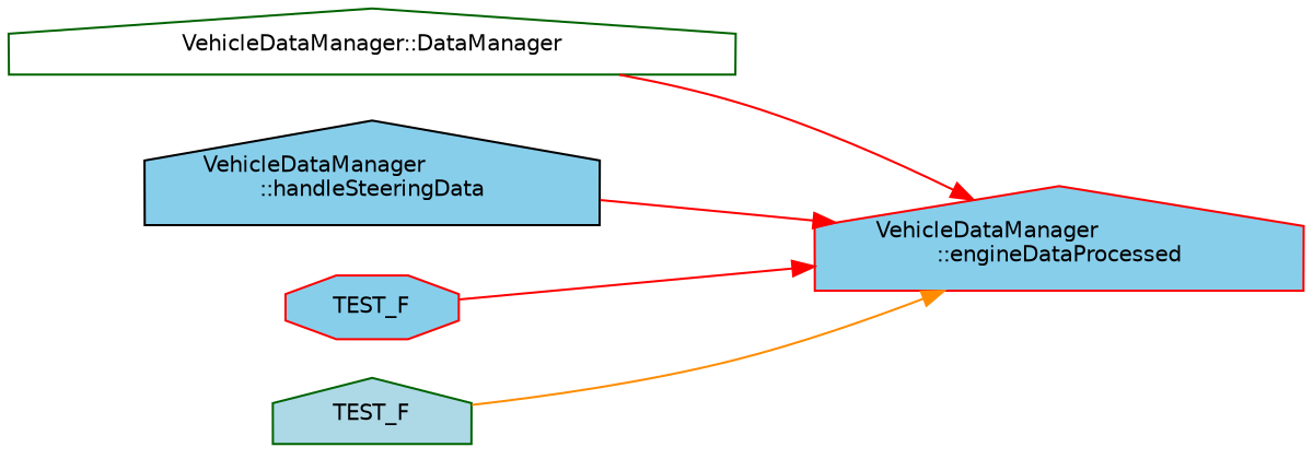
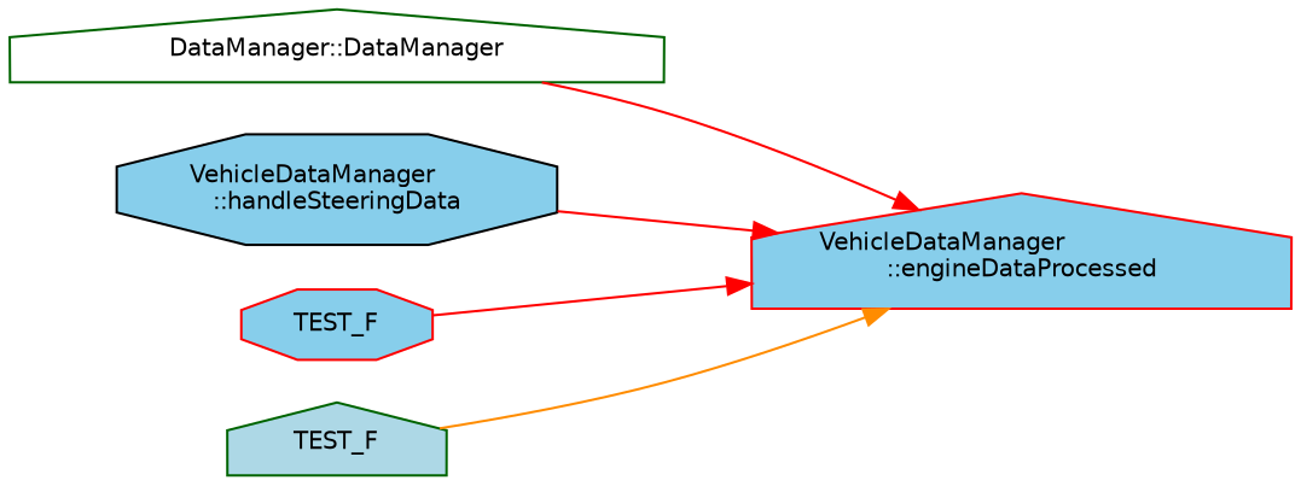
  digraph {
    rankdir=RL
    node [color=red fillcolor=skyblue fontname=Helvetica fontsize=10 shape=house style=filled]
    edge [color=red dir=back fontname=Helvetica fontsize=10 labelfontname=Helvetica labelfontsize=10 style=solid]
    n1 [fontcolor=black height=0.2 label="VehicleDataManager\l::engineDataProcessed" width=0.4]
-   n2 [color=darkgreen fillcolor=white height=0.2 label="VehicleDataManager::DataManager" width=0.4]
-   n3 [color=black height=0.2 label="VehicleDataManager\l::handleSteeringData" width=0.4]
+   n2 [color=darkgreen fillcolor=white height=0.2 label="DataManager::DataManager" width=0.4]
+   n3 [color=black height=0.2 label="VehicleDataManager\l::handleSteeringData" shape=octagon width=0.4]
    n4 [height=0.2 label=TEST_F shape=octagon width=0.4]
    n5 [color=darkgreen fillcolor=lightblue height=0.2 label=TEST_F width=0.4]
    n1 -> n2
    n1 -> n3
    n1 -> n4
    n1 -> n5 [color=darkorange]
  }
